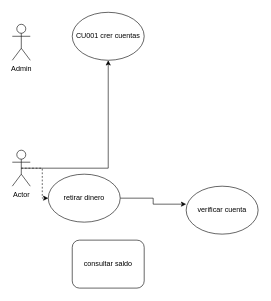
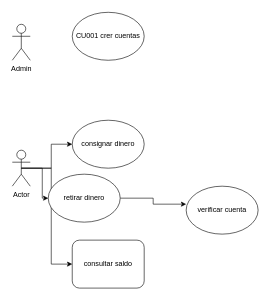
  <mxCell id="0" />
  <mxCell id="1" parent="0" />
- <mxCell id="3" style="edgeStyle=orthogonalEdgeStyle;rounded=0;orthogonalLoop=1;jettySize=auto;html=1;exitX=0.5;exitY=0.5;exitDx=0;exitDy=0;exitPerimeter=0;dashed=1;" edge="1" parent="1" source="5" target="8"><mxGeometry relative="1" as="geometry" /></mxCell>
- <mxCell id="4" style="edgeStyle=orthogonalEdgeStyle;rounded=0;orthogonalLoop=1;jettySize=auto;html=1;exitX=0.5;exitY=0.5;exitDx=0;exitDy=0;exitPerimeter=0;" edge="1" parent="1" source="5" target="12"><mxGeometry relative="1" as="geometry" /></mxCell>
+ <mxCell id="2" style="edgeStyle=orthogonalEdgeStyle;rounded=0;orthogonalLoop=1;jettySize=auto;html=1;exitX=0.5;exitY=0.5;exitDx=0;exitDy=0;exitPerimeter=0;" edge="1" parent="1" source="5" target="6"><mxGeometry relative="1" as="geometry" /></mxCell>
+ <mxCell id="3" style="edgeStyle=orthogonalEdgeStyle;rounded=0;orthogonalLoop=1;jettySize=auto;html=1;exitX=0.5;exitY=0.5;exitDx=0;exitDy=0;exitPerimeter=0;" edge="1" parent="1" source="5" target="8"><mxGeometry relative="1" as="geometry" /></mxCell>
+ <mxCell id="4" style="edgeStyle=orthogonalEdgeStyle;rounded=0;orthogonalLoop=1;jettySize=auto;html=1;exitX=0.5;exitY=0.5;exitDx=0;exitDy=0;exitPerimeter=0;entryX=0;entryY=0.5;entryDx=0;entryDy=0;" edge="1" parent="1" source="5" target="9"><mxGeometry relative="1" as="geometry" /></mxCell>
  <mxCell id="5" value="Actor" style="shape=umlActor;verticalLabelPosition=bottom;verticalAlign=top;html=1;outlineConnect=0;" vertex="1" parent="1"><mxGeometry x="20" y="250" width="30" height="60" as="geometry" /></mxCell>
+ <mxCell id="6" value="consignar dinero" style="ellipse;whiteSpace=wrap;html=1;" vertex="1" parent="1"><mxGeometry x="120" y="200" width="120" height="80" as="geometry" /></mxCell>
  <mxCell id="7" style="edgeStyle=orthogonalEdgeStyle;rounded=0;orthogonalLoop=1;jettySize=auto;html=1;exitX=1;exitY=0.5;exitDx=0;exitDy=0;entryX=0;entryY=0.375;entryDx=0;entryDy=0;entryPerimeter=0;" edge="1" parent="1" source="8" target="10"><mxGeometry relative="1" as="geometry" /></mxCell>
  <mxCell id="8" value="retirar dinero" style="ellipse;whiteSpace=wrap;html=1;" vertex="1" parent="1"><mxGeometry x="80" y="290" width="120" height="80" as="geometry" /></mxCell>
  <mxCell id="9" value="consultar saldo" style="whiteSpace=wrap;html=1;rounded=1;" vertex="1" parent="1"><mxGeometry x="120" y="400" width="120" height="80" as="geometry" /></mxCell>
  <mxCell id="10" value="verificar cuenta" style="ellipse;whiteSpace=wrap;html=1;" vertex="1" parent="1"><mxGeometry x="310" y="310" width="120" height="80" as="geometry" /></mxCell>
  <mxCell id="11" value="Admin&lt;br&gt;" style="shape=umlActor;verticalLabelPosition=bottom;verticalAlign=top;html=1;outlineConnect=0;" vertex="1" parent="1"><mxGeometry x="20" y="40" width="30" height="60" as="geometry" /></mxCell>
  <mxCell id="12" value="CU001 crer cuentas" style="ellipse;whiteSpace=wrap;html=1;" vertex="1" parent="1"><mxGeometry x="120" y="20" width="120" height="80" as="geometry" /></mxCell>
